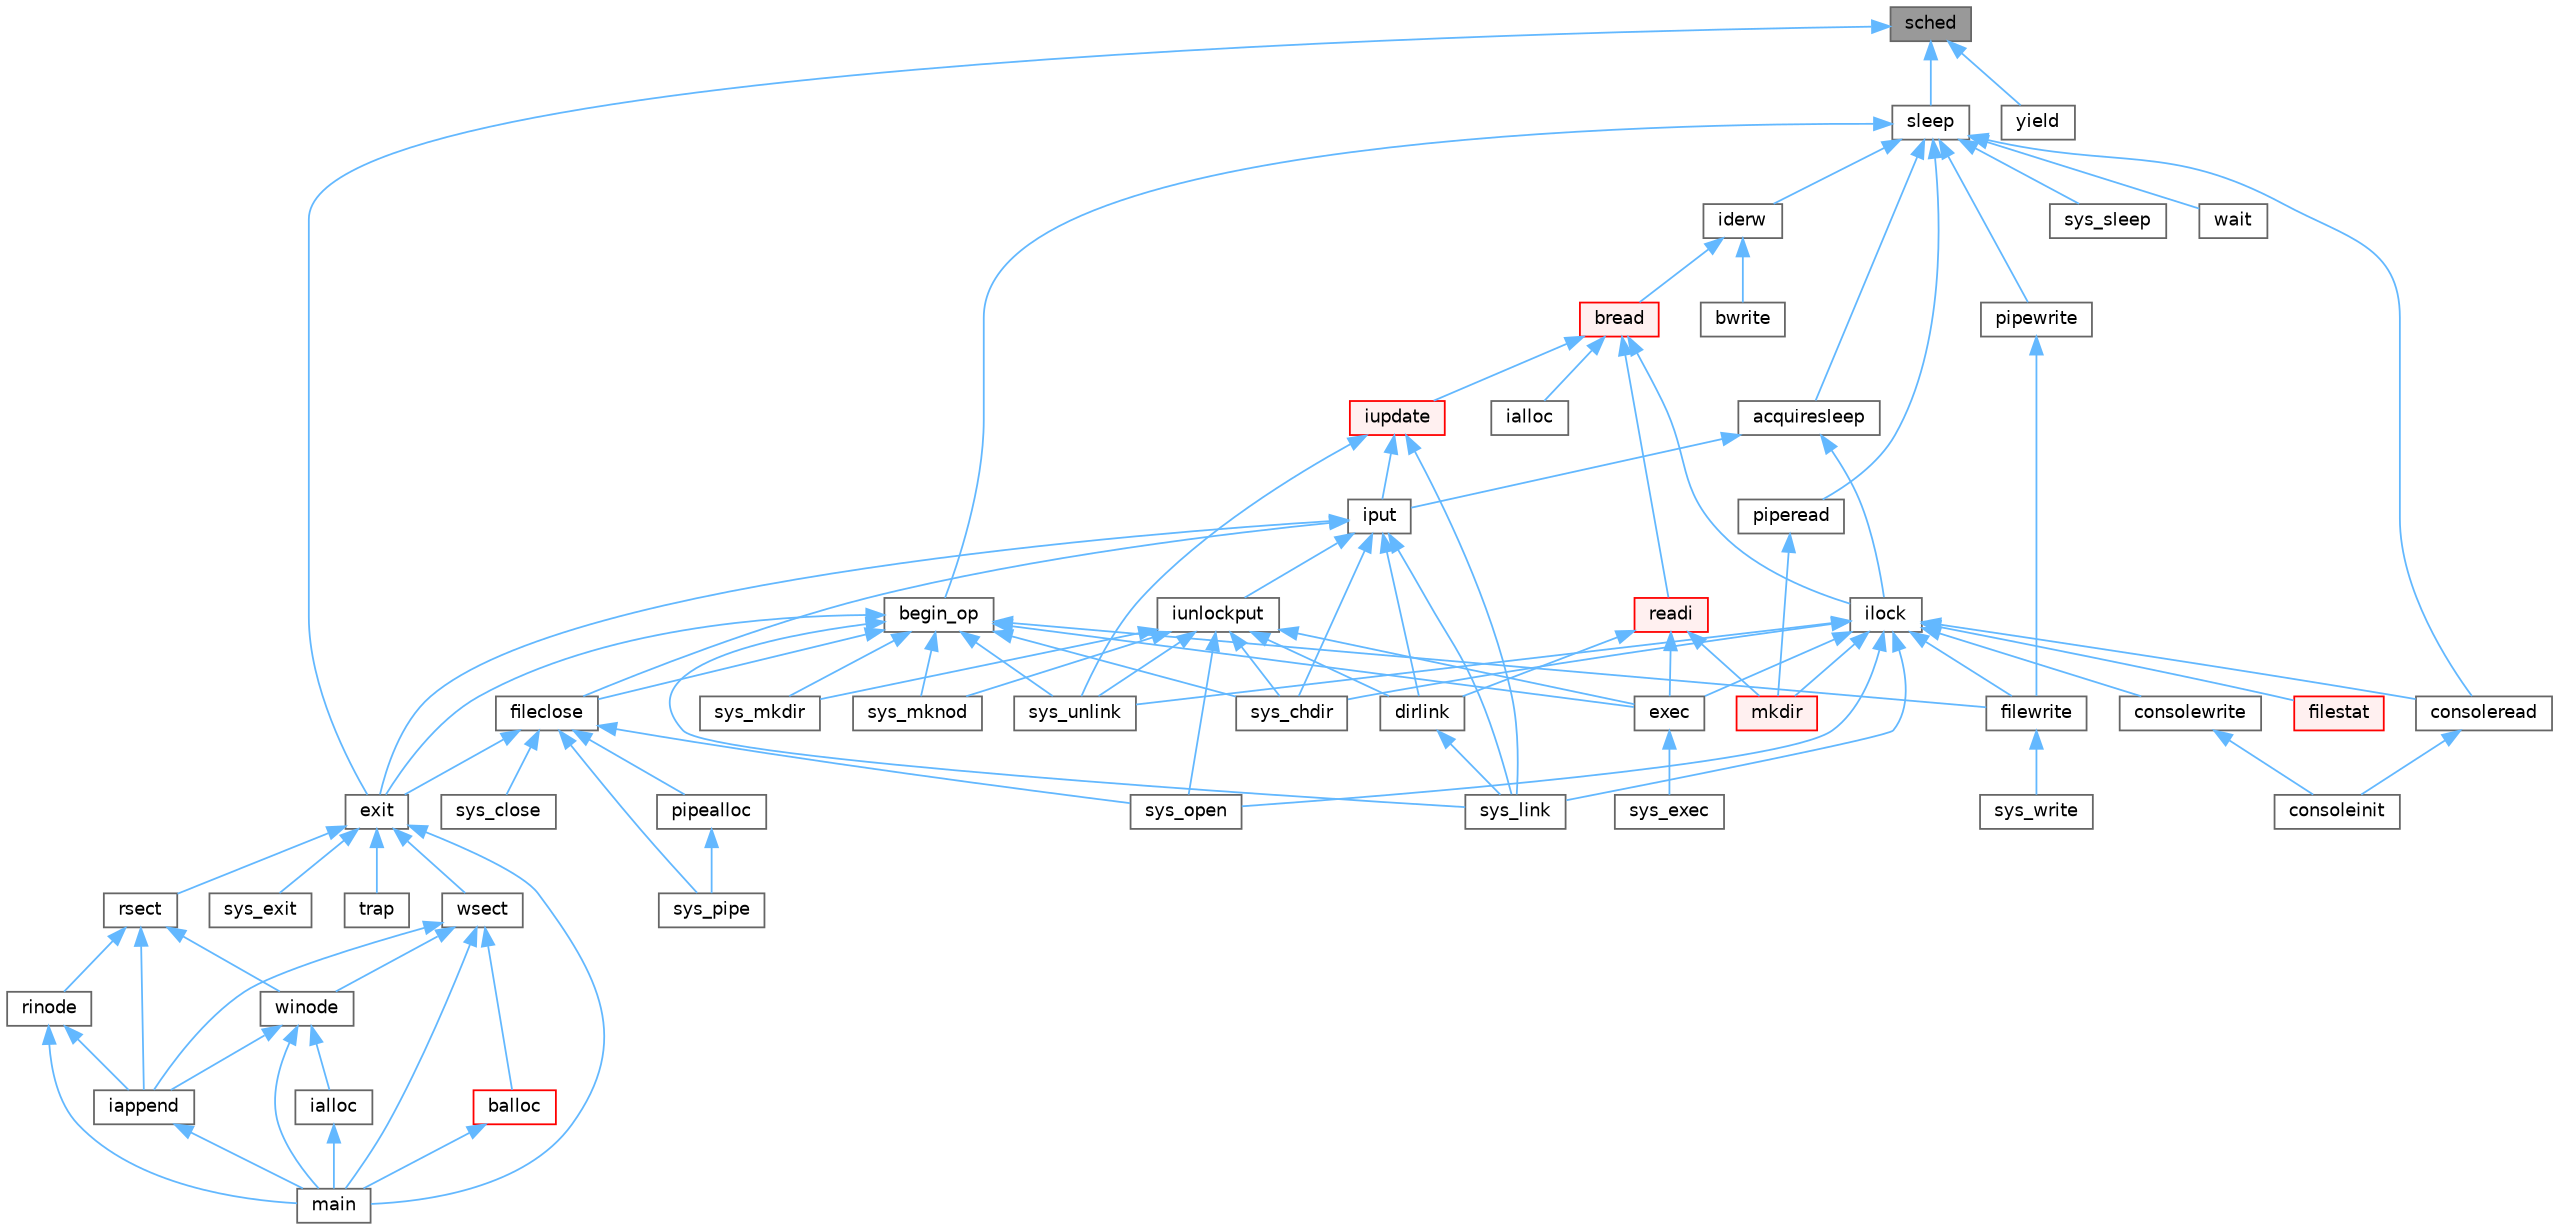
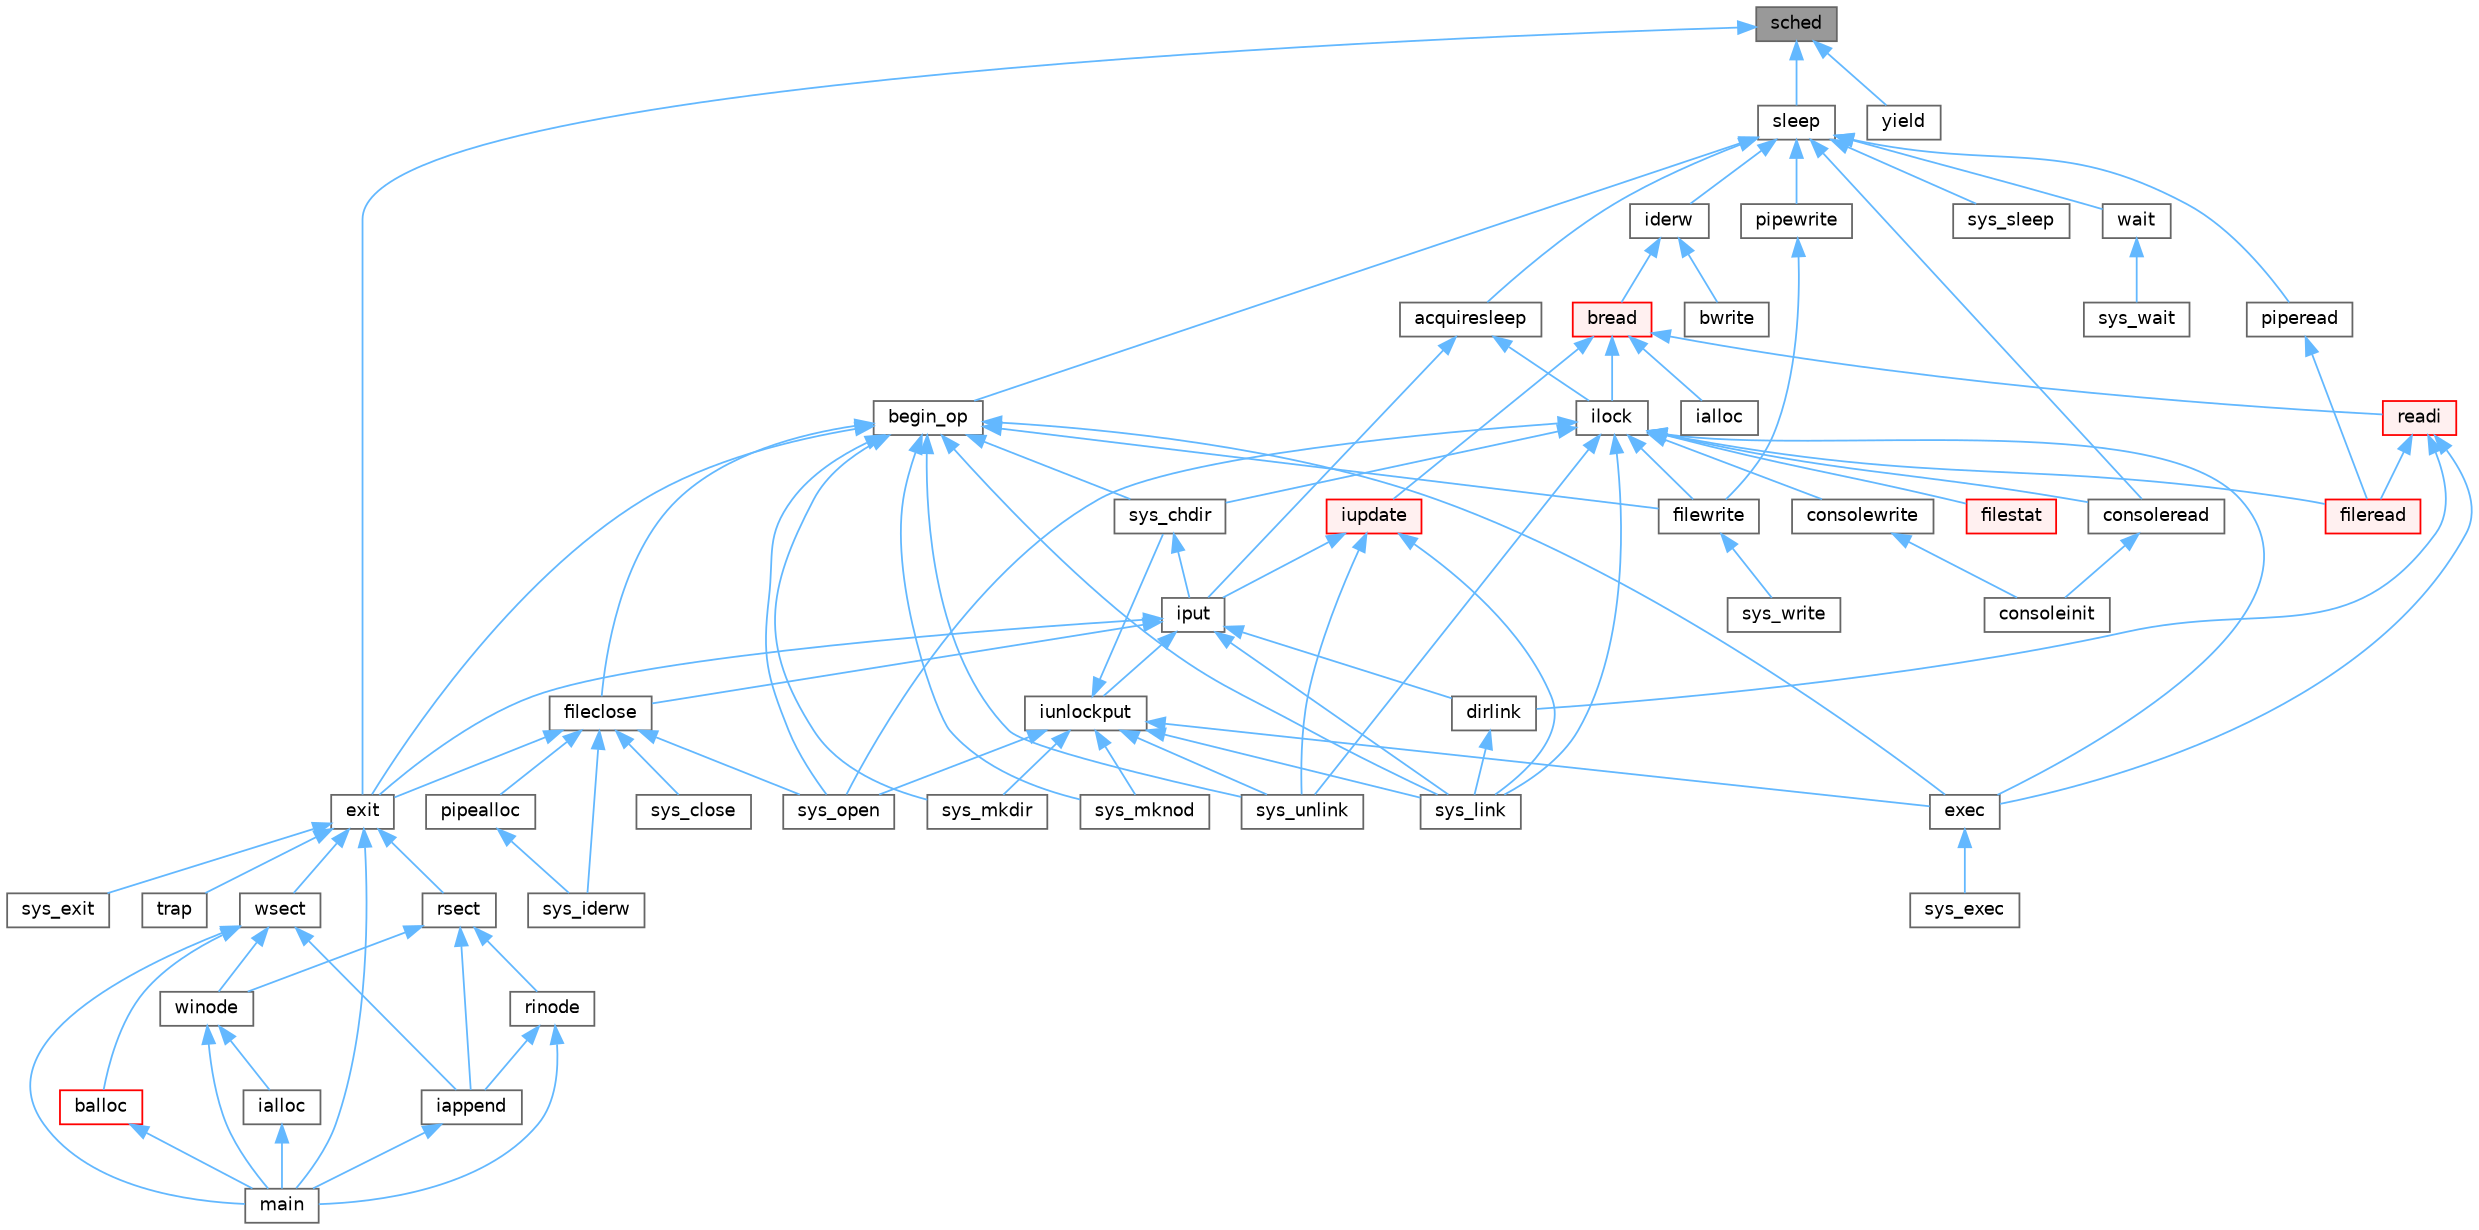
  digraph {
    rankdir=TB
    node [color=grey40 fillcolor=white fontname=Helvetica fontsize=10 shape=box style=filled]
    edge [color=steelblue1 dir=back fontname=Helvetica fontsize=10 labelfontname=Helvetica labelfontsize=10 style=solid]
    n1 [color=gray40 fillcolor=grey60 fontcolor=black height=0.2 label=sched width=0.4]
    n2 [height=0.2 label=exit width=0.4]
    n3 [height=0.2 label=sleep width=0.4]
    n4 [height=0.2 label=yield width=0.4]
    n5 [height=0.2 label=main width=0.4]
    n6 [height=0.2 label=rsect width=0.4]
    n7 [height=0.2 label=sys_exit width=0.4]
    n8 [height=0.2 label=trap width=0.4]
    n9 [height=0.2 label=wsect width=0.4]
    n10 [height=0.2 label=acquiresleep width=0.4]
    n11 [height=0.2 label=consoleread width=0.4]
    n12 [height=0.2 label=begin_op width=0.4]
    n13 [height=0.2 label=iderw width=0.4]
    n14 [height=0.2 label=piperead width=0.4]
    n15 [height=0.2 label=pipewrite width=0.4]
    n16 [height=0.2 label=sys_sleep width=0.4]
    n17 [height=0.2 label=wait width=0.4]
    n18 [height=0.2 label=iappend width=0.4]
    n19 [height=0.2 label=rinode width=0.4]
    n20 [height=0.2 label=winode width=0.4]
    n21 [color=red height=0.2 label=balloc width=0.4]
    n22 [height=0.2 label=ialloc width=0.4]
    n23 [height=0.2 label=ilock width=0.4]
    n24 [height=0.2 label=iput width=0.4]
    n25 [height=0.2 label=consoleinit width=0.4]
    n26 [height=0.2 label=exec width=0.4]
    n27 [height=0.2 label=filewrite width=0.4]
    n28 [height=0.2 label=sys_chdir width=0.4]
    n29 [height=0.2 label=sys_link width=0.4]
    n30 [height=0.2 label=sys_open width=0.4]
    n31 [height=0.2 label=sys_unlink width=0.4]
    n32 [height=0.2 label=fileclose width=0.4]
    n33 [height=0.2 label=sys_mkdir width=0.4]
    n34 [height=0.2 label=sys_mknod width=0.4]
    n35 [color=red fillcolor="#FFF0F0" height=0.2 label=bread width=0.4]
    n36 [height=0.2 label=bwrite width=0.4]
-   n37 [color=red fillcolor="#FFF0F0" height=0.2 label=mkdir width=0.4]
+   n37 [color=red fillcolor="#FFF0F0" height=0.2 label=fileread width=0.4]
+   n38 [height=0.2 label=sys_wait width=0.4]
    n39 [height=0.2 label=consolewrite width=0.4]
    n40 [color=red fillcolor="#FFF0F0" height=0.2 label=filestat width=0.4]
    n41 [height=0.2 label=dirlink width=0.4]
    n42 [height=0.2 label=iunlockput width=0.4]
    n43 [height=0.2 label=sys_exec width=0.4]
    n44 [height=0.2 label=sys_write width=0.4]
    n45 [height=0.2 label=pipealloc width=0.4]
-   n46 [height=0.2 label=sys_pipe width=0.4]
+   n46 [height=0.2 label=sys_iderw width=0.4]
    n47 [height=0.2 label=sys_close width=0.4]
    n48 [height=0.2 label=ialloc width=0.4]
    n49 [color=red fillcolor="#FFF0F0" height=0.2 label=iupdate width=0.4]
    n50 [color=red fillcolor="#FFF0F0" height=0.2 label=readi width=0.4]
    n1 -> n2
    n1 -> n3
    n1 -> n4
    n2 -> n5
    n2 -> n6
    n2 -> n7
    n2 -> n8
    n2 -> n9
    n3 -> n10
    n3 -> n11
    n3 -> n12
    n3 -> n13
    n3 -> n14
    n3 -> n15
    n3 -> n16
    n3 -> n17
    n6 -> n18
    n6 -> n19
    n6 -> n20
    n9 -> n5
    n9 -> n18
    n9 -> n20
    n9 -> n21
    n10 -> n23
    n10 -> n24
    n11 -> n25
    n12 -> n2
    n12 -> n26
    n12 -> n27
    n12 -> n28
    n12 -> n29
+   n12 -> n30
    n12 -> n31
    n12 -> n32
    n12 -> n33
    n12 -> n34
    n13 -> n35
    n13 -> n36
    n14 -> n37
    n15 -> n27
+   n17 -> n38
    n18 -> n5
    n19 -> n5
    n19 -> n18
    n20 -> n5
-   n20 -> n18
    n20 -> n22
    n21 -> n5
    n22 -> n5
    n23 -> n11
    n23 -> n26
    n23 -> n27
    n23 -> n28
    n23 -> n29
    n23 -> n30
    n23 -> n31
    n23 -> n37
    n23 -> n39
    n23 -> n40
    n24 -> n2
-   n24 -> n28
+   n28 -> n24
    n24 -> n29
    n24 -> n32
    n24 -> n41
    n24 -> n42
    n26 -> n43
    n27 -> n44
    n32 -> n2
    n32 -> n30
    n32 -> n45
    n32 -> n46
    n32 -> n47
    n35 -> n23
    n35 -> n48
    n35 -> n49
    n35 -> n50
    n39 -> n25
    n41 -> n29
    n42 -> n26
    n42 -> n28
-   n42 -> n41
+   n42 -> n29
    n42 -> n30
    n42 -> n31
    n42 -> n33
    n42 -> n34
    n45 -> n46
    n49 -> n24
    n49 -> n29
    n49 -> n31
    n50 -> n26
    n50 -> n37
    n50 -> n41
  }
